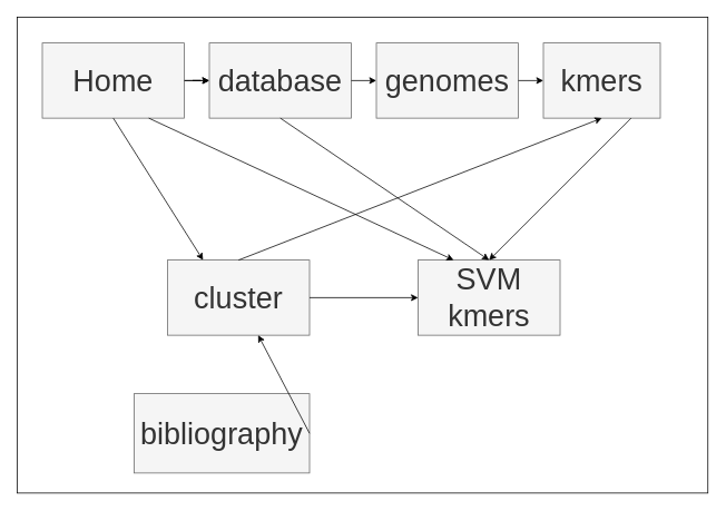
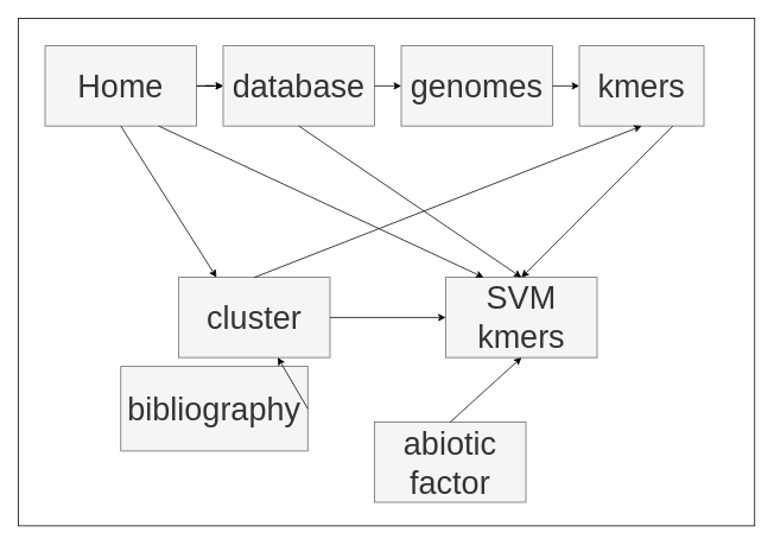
  <mxCell id="0" />
  <mxCell id="1" parent="0" />
  <mxCell id="2" value="" style="rounded=0;whiteSpace=wrap;html=1;" vertex="1" parent="1"><mxGeometry x="20" y="20" width="827" height="570" as="geometry" /></mxCell>
  <mxCell id="3" value="" style="edgeStyle=orthogonalEdgeStyle;rounded=0;orthogonalLoop=1;jettySize=auto;html=1;" edge="1" parent="1" source="4" target="6"><mxGeometry relative="1" as="geometry" /></mxCell>
  <mxCell id="4" value="&lt;font style=&quot;font-size: 36px;&quot;&gt;Home&lt;/font&gt;" style="rounded=0;whiteSpace=wrap;html=1;fillColor=#f5f5f5;strokeColor=#666666;fontColor=#333333;" vertex="1" parent="1"><mxGeometry x="50" y="51" width="170" height="90" as="geometry" /></mxCell>
  <mxCell id="5" value="&lt;font style=&quot;font-size: 36px;&quot;&gt;genomes&lt;/font&gt;" style="rounded=0;whiteSpace=wrap;html=1;fillColor=#f5f5f5;strokeColor=#666666;fontColor=#333333;" vertex="1" parent="1"><mxGeometry x="450" y="51" width="170" height="90" as="geometry" /></mxCell>
  <mxCell id="6" value="&lt;font style=&quot;font-size: 36px;&quot;&gt;database&lt;/font&gt;" style="rounded=0;whiteSpace=wrap;html=1;fillColor=#f5f5f5;strokeColor=#666666;fontColor=#333333;" vertex="1" parent="1"><mxGeometry x="250" y="51" width="170" height="90" as="geometry" /></mxCell>
  <mxCell id="7" value="&lt;font style=&quot;font-size: 36px;&quot;&gt;kmers&lt;/font&gt;" style="rounded=0;whiteSpace=wrap;html=1;fillColor=#f5f5f5;strokeColor=#666666;fontColor=#333333;" vertex="1" parent="1"><mxGeometry x="650" y="51" width="140" height="90" as="geometry" /></mxCell>
  <mxCell id="8" value="&lt;font style=&quot;font-size: 36px;&quot;&gt;SVM kmers&lt;/font&gt;" style="rounded=0;whiteSpace=wrap;html=1;fillColor=#f5f5f5;strokeColor=#666666;fontColor=#333333;" vertex="1" parent="1"><mxGeometry x="500" y="311" width="170" height="90" as="geometry" /></mxCell>
  <mxCell id="9" value="&lt;font style=&quot;font-size: 36px;&quot;&gt;cluster&lt;/font&gt;" style="rounded=0;whiteSpace=wrap;html=1;fillColor=#f5f5f5;strokeColor=#666666;fontColor=#333333;" vertex="1" parent="1"><mxGeometry x="200" y="311" width="170" height="90" as="geometry" /></mxCell>
  <mxCell id="10" value="" style="endArrow=classic;html=1;rounded=0;exitX=1;exitY=0.5;exitDx=0;exitDy=0;entryX=0;entryY=0.5;entryDx=0;entryDy=0;" edge="1" parent="1" source="4" target="6"><mxGeometry width="50" height="50" relative="1" as="geometry"><mxPoint x="140" y="271" as="sourcePoint" /><mxPoint x="190" y="221" as="targetPoint" /></mxGeometry></mxCell>
  <mxCell id="11" value="" style="endArrow=classic;html=1;rounded=0;exitX=1;exitY=0.5;exitDx=0;exitDy=0;entryX=0;entryY=0.5;entryDx=0;entryDy=0;" edge="1" parent="1" source="6" target="5"><mxGeometry width="50" height="50" relative="1" as="geometry"><mxPoint x="230" y="106" as="sourcePoint" /><mxPoint x="260" y="106" as="targetPoint" /></mxGeometry></mxCell>
  <mxCell id="12" value="" style="endArrow=classic;html=1;rounded=0;exitX=1;exitY=0.5;exitDx=0;exitDy=0;entryX=0;entryY=0.5;entryDx=0;entryDy=0;" edge="1" parent="1" source="5" target="7"><mxGeometry width="50" height="50" relative="1" as="geometry"><mxPoint x="430" y="106" as="sourcePoint" /><mxPoint x="530" y="176" as="targetPoint" /></mxGeometry></mxCell>
  <mxCell id="13" value="" style="endArrow=classic;html=1;rounded=0;exitX=0.5;exitY=0;exitDx=0;exitDy=0;entryX=0.5;entryY=1;entryDx=0;entryDy=0;" edge="1" parent="1" source="9" target="7"><mxGeometry width="50" height="50" relative="1" as="geometry"><mxPoint x="220" y="251" as="sourcePoint" /><mxPoint x="270" y="201" as="targetPoint" /></mxGeometry></mxCell>
  <mxCell id="14" value="" style="endArrow=classic;html=1;rounded=0;exitX=0.75;exitY=1;exitDx=0;exitDy=0;entryX=0.5;entryY=0;entryDx=0;entryDy=0;" edge="1" parent="1" source="7" target="8"><mxGeometry width="50" height="50" relative="1" as="geometry"><mxPoint x="295" y="321" as="sourcePoint" /><mxPoint x="745" y="151" as="targetPoint" /></mxGeometry></mxCell>
  <mxCell id="15" value="" style="endArrow=classic;html=1;rounded=0;exitX=0.5;exitY=1;exitDx=0;exitDy=0;entryX=0.5;entryY=0;entryDx=0;entryDy=0;" edge="1" parent="1" source="6" target="8"><mxGeometry width="50" height="50" relative="1" as="geometry"><mxPoint x="230" y="106" as="sourcePoint" /><mxPoint x="260" y="106" as="targetPoint" /></mxGeometry></mxCell>
  <mxCell id="16" value="" style="endArrow=classic;html=1;rounded=0;exitX=0.75;exitY=1;exitDx=0;exitDy=0;entryX=0.25;entryY=0;entryDx=0;entryDy=0;" edge="1" parent="1" source="4" target="8"><mxGeometry width="50" height="50" relative="1" as="geometry"><mxPoint x="230" y="106" as="sourcePoint" /><mxPoint x="260" y="106" as="targetPoint" /></mxGeometry></mxCell>
  <mxCell id="17" value="" style="endArrow=classic;html=1;rounded=0;exitX=0.5;exitY=1;exitDx=0;exitDy=0;entryX=0.25;entryY=0;entryDx=0;entryDy=0;" edge="1" parent="1" source="4" target="9"><mxGeometry width="50" height="50" relative="1" as="geometry"><mxPoint x="188" y="151" as="sourcePoint" /><mxPoint x="530" y="384" as="targetPoint" /></mxGeometry></mxCell>
  <mxCell id="18" value="" style="endArrow=classic;html=1;rounded=0;exitX=1;exitY=0.5;exitDx=0;exitDy=0;entryX=0;entryY=0.5;entryDx=0;entryDy=0;" edge="1" parent="1" source="9" target="8"><mxGeometry width="50" height="50" relative="1" as="geometry"><mxPoint x="295" y="321" as="sourcePoint" /><mxPoint x="745" y="151" as="targetPoint" /></mxGeometry></mxCell>
- <mxCell id="20" value="&lt;font style=&quot;font-size: 36px;&quot;&gt;bibliography&lt;/font&gt;" style="rounded=0;whiteSpace=wrap;html=1;fillColor=#f5f5f5;strokeColor=#666666;fontColor=#333333;" vertex="1" parent="1"><mxGeometry x="160" y="471" width="210" height="95" as="geometry" /></mxCell>
+ <mxCell id="19" value="&lt;div&gt;&lt;font style=&quot;font-size: 36px;&quot;&gt;abiotic&lt;/font&gt;&lt;/div&gt;&lt;div&gt;&lt;font style=&quot;font-size: 36px;&quot;&gt;factor&lt;/font&gt;&lt;/div&gt;" style="rounded=0;whiteSpace=wrap;html=1;fillColor=#f5f5f5;strokeColor=#666666;fontColor=#333333;" vertex="1" parent="1"><mxGeometry x="420" y="473.5" width="170" height="90" as="geometry" /></mxCell>
+ <mxCell id="20" value="&lt;font style=&quot;font-size: 36px;&quot;&gt;bibliography&lt;/font&gt;" style="rounded=0;whiteSpace=wrap;html=1;fillColor=#f5f5f5;strokeColor=#666666;fontColor=#333333;" vertex="1" parent="1"><mxGeometry x="135" y="411" width="210" height="95" as="geometry" /></mxCell>
  <mxCell id="21" value="" style="endArrow=classic;html=1;rounded=0;exitX=1;exitY=0.5;exitDx=0;exitDy=0;" edge="1" parent="1" source="20" target="9"><mxGeometry width="50" height="50" relative="1" as="geometry"><mxPoint x="380" y="356" as="sourcePoint" /><mxPoint x="510" y="356" as="targetPoint" /></mxGeometry></mxCell>
+ <mxCell id="22" value="" style="endArrow=classic;html=1;rounded=0;exitX=0.5;exitY=0;exitDx=0;exitDy=0;entryX=0.5;entryY=1;entryDx=0;entryDy=0;" edge="1" parent="1" source="19" target="8"><mxGeometry width="50" height="50" relative="1" as="geometry"><mxPoint x="380" y="366" as="sourcePoint" /><mxPoint x="510" y="366" as="targetPoint" /></mxGeometry></mxCell>
